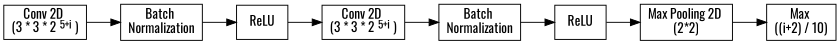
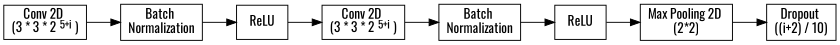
  digraph {
    concentrate=True
    rankdir=LR
    fontname=Oswald
    node [shape=record fontname=Oswald]
    edge [fontname=Oswald]
    n1 [label=<Conv 2D <BR/>(3 * 3 * 2<SUP> 5+i </SUP>)>]
    n2 [label="Batch \nNormalization"]
    n3 [label=ReLU]
    n4 [label=<Conv 2D <BR/>(3 * 3 * 2<SUP> 5+i </SUP>)>]
    n5 [label="Batch \nNormalization"]
    n6 [label=ReLU]
    n7 [label="Max Pooling 2D \n(2*2)"]
-   n8 [label="Max \n((i+2) / 10)"]
+   n8 [label="Dropout \n((i+2) / 10)"]
    n1 -> n2
    n2 -> n3
    n3 -> n4
    n4 -> n5
    n5 -> n6
    n6 -> n7
    n7 -> n8
  }
